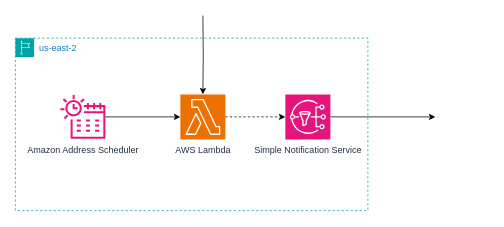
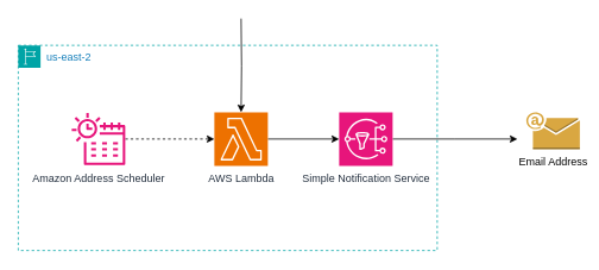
  <mxCell id="0" />
  <mxCell id="1" parent="0" />
  <mxCell id="2" value="us-east-2" style="points=[[0,0],[0.25,0],[0.5,0],[0.75,0],[1,0],[1,0.25],[1,0.5],[1,0.75],[1,1],[0.75,1],[0.5,1],[0.25,1],[0,1],[0,0.75],[0,0.5],[0,0.25]];outlineConnect=0;gradientColor=none;html=1;whiteSpace=wrap;fontSize=12;fontStyle=0;container=1;pointerEvents=0;collapsible=0;recursiveResize=0;shape=mxgraph.aws4.group;grIcon=mxgraph.aws4.group_region;strokeColor=#00A4A6;fillColor=none;verticalAlign=top;align=left;spacingLeft=30;fontColor=#147EBA;dashed=1;" vertex="1" parent="1"><mxGeometry x="20" y="50" width="470" height="230" as="geometry" /></mxCell>
- <mxCell id="3" style="edgeStyle=orthogonalEdgeStyle;rounded=0;orthogonalLoop=1;jettySize=auto;html=1;" edge="1" parent="2" source="4" target="6"><mxGeometry relative="1" as="geometry" /></mxCell>
+ <mxCell id="3" style="edgeStyle=orthogonalEdgeStyle;rounded=0;orthogonalLoop=1;jettySize=auto;html=1;dashed=1;" edge="1" parent="2" source="4" target="6"><mxGeometry relative="1" as="geometry" /></mxCell>
  <mxCell id="4" value="Amazon Address Scheduler" style="sketch=0;outlineConnect=0;fontColor=#232F3E;gradientColor=none;fillColor=#E7157B;strokeColor=none;dashed=0;verticalLabelPosition=bottom;verticalAlign=top;align=center;html=1;fontSize=12;fontStyle=0;aspect=fixed;pointerEvents=1;shape=mxgraph.aws4.eventbridge_scheduler;" vertex="1" parent="2"><mxGeometry x="60" y="75" width="60" height="60" as="geometry" /></mxCell>
- <mxCell id="5" style="edgeStyle=orthogonalEdgeStyle;rounded=0;orthogonalLoop=1;jettySize=auto;html=1;dashed=1;" edge="1" parent="2" source="6" target="8"><mxGeometry relative="1" as="geometry" /></mxCell>
+ <mxCell id="5" style="edgeStyle=orthogonalEdgeStyle;rounded=0;orthogonalLoop=1;jettySize=auto;html=1;" edge="1" parent="2" source="6" target="8"><mxGeometry relative="1" as="geometry" /></mxCell>
  <mxCell id="6" value="AWS Lambda" style="sketch=0;points=[[0,0,0],[0.25,0,0],[0.5,0,0],[0.75,0,0],[1,0,0],[0,1,0],[0.25,1,0],[0.5,1,0],[0.75,1,0],[1,1,0],[0,0.25,0],[0,0.5,0],[0,0.75,0],[1,0.25,0],[1,0.5,0],[1,0.75,0]];outlineConnect=0;fontColor=#232F3E;fillColor=#ED7100;strokeColor=#ffffff;dashed=0;verticalLabelPosition=bottom;verticalAlign=top;align=center;html=1;fontSize=12;fontStyle=0;aspect=fixed;shape=mxgraph.aws4.resourceIcon;resIcon=mxgraph.aws4.lambda;" vertex="1" parent="2"><mxGeometry x="220" y="75" width="60" height="60" as="geometry" /></mxCell>
  <mxCell id="7" style="edgeStyle=orthogonalEdgeStyle;rounded=0;orthogonalLoop=1;jettySize=auto;html=1;" edge="1" parent="2" source="8"><mxGeometry relative="1" as="geometry"><mxPoint x="560" y="105" as="targetPoint" /></mxGeometry></mxCell>
  <mxCell id="8" value="Simple Notification Service" style="sketch=0;points=[[0,0,0],[0.25,0,0],[0.5,0,0],[0.75,0,0],[1,0,0],[0,1,0],[0.25,1,0],[0.5,1,0],[0.75,1,0],[1,1,0],[0,0.25,0],[0,0.5,0],[0,0.75,0],[1,0.25,0],[1,0.5,0],[1,0.75,0]];outlineConnect=0;fontColor=#232F3E;fillColor=#E7157B;strokeColor=#ffffff;dashed=0;verticalLabelPosition=bottom;verticalAlign=top;align=center;html=1;fontSize=12;fontStyle=0;aspect=fixed;shape=mxgraph.aws4.resourceIcon;resIcon=mxgraph.aws4.sns;" vertex="1" parent="2"><mxGeometry x="360" y="75" width="60" height="60" as="geometry" /></mxCell>
  <mxCell id="9" style="edgeStyle=orthogonalEdgeStyle;rounded=0;orthogonalLoop=1;jettySize=auto;html=1;" edge="1" parent="1" target="6"><mxGeometry relative="1" as="geometry"><mxPoint x="270" y="20" as="sourcePoint" /></mxGeometry></mxCell>
+ <mxCell id="10" value="&lt;div&gt;Email Address&lt;/div&gt;&lt;div&gt;&lt;br&gt;&lt;/div&gt;" style="outlineConnect=0;dashed=0;verticalLabelPosition=bottom;verticalAlign=top;align=center;html=1;shape=mxgraph.aws3.email;fillColor=#D9A741;gradientColor=none;" vertex="1" parent="1"><mxGeometry x="590" y="125" width="60" height="41.5" as="geometry" /></mxCell>
